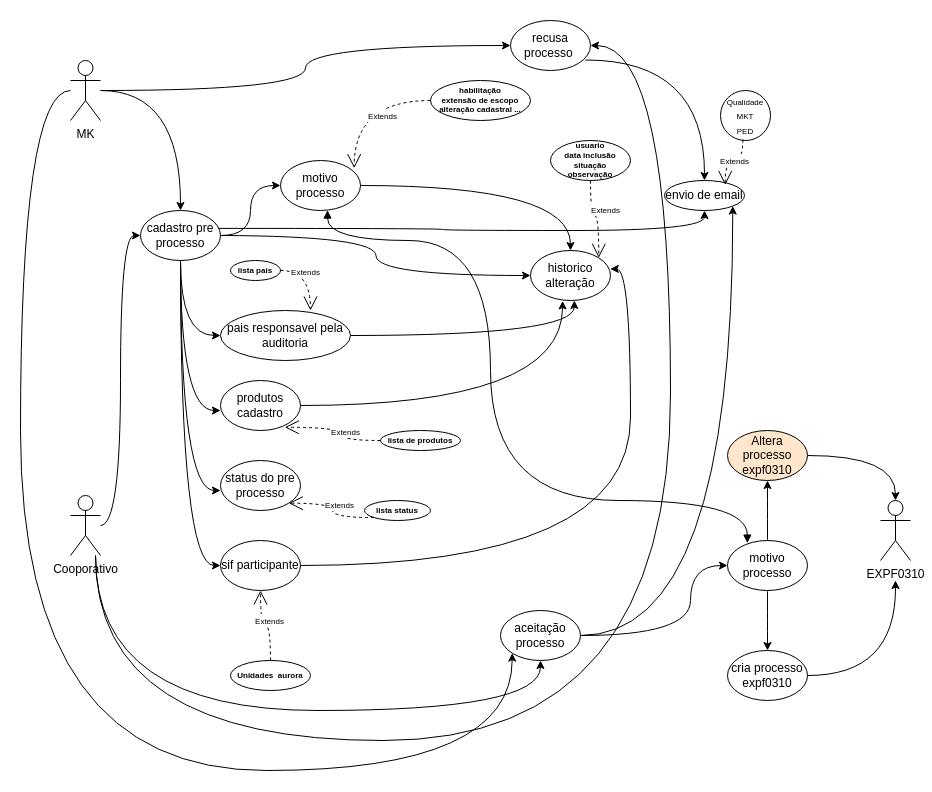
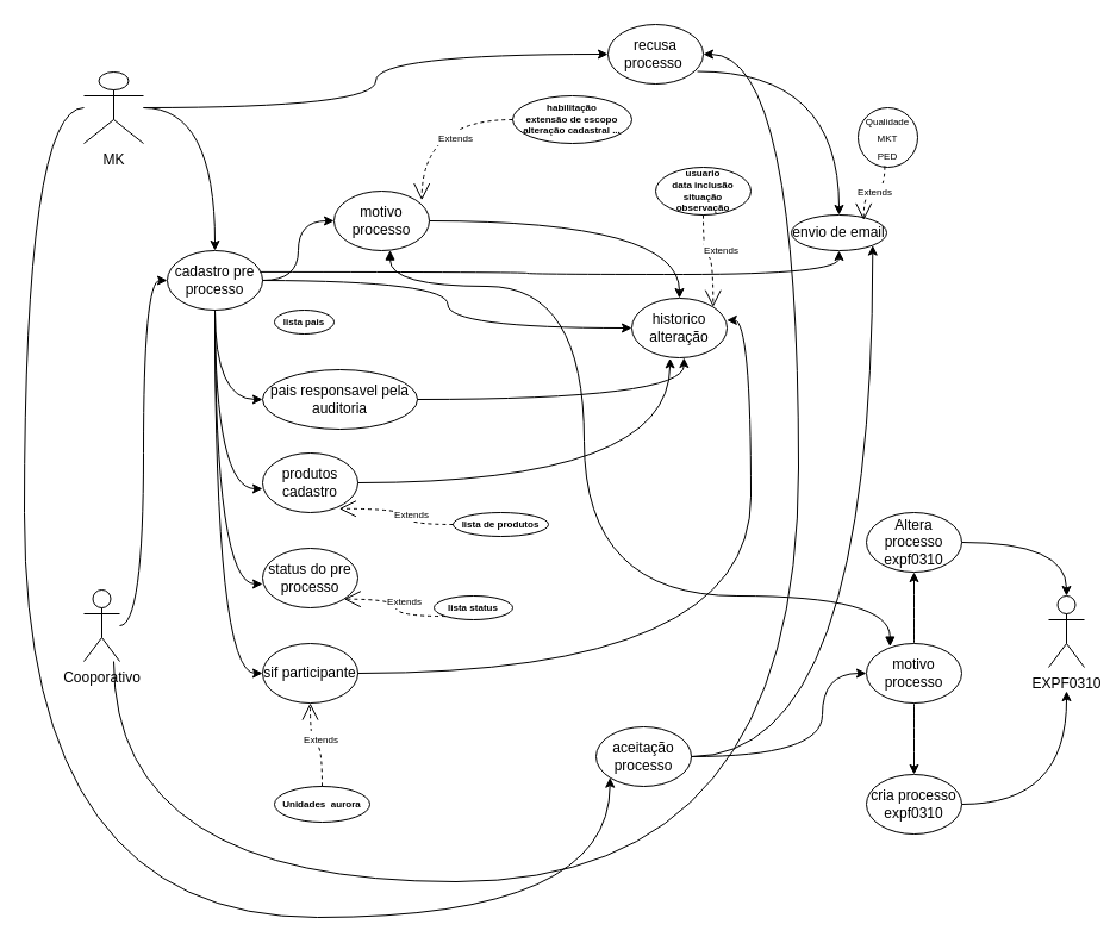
  <mxCell id="0" />
  <mxCell id="1" parent="0" />
  <mxCell id="2" style="edgeStyle=orthogonalEdgeStyle;rounded=0;orthogonalLoop=1;jettySize=auto;html=1;entryX=0.5;entryY=0;entryDx=0;entryDy=0;curved=1;" edge="1" parent="1" source="4" target="13"><mxGeometry relative="1" as="geometry" /></mxCell>
  <mxCell id="3" style="edgeStyle=orthogonalEdgeStyle;rounded=0;orthogonalLoop=1;jettySize=auto;html=1;curved=1;entryX=0;entryY=1;entryDx=0;entryDy=0;" edge="1" parent="1" source="4" target="15"><mxGeometry relative="1" as="geometry"><mxPoint x="30" y="842.286" as="targetPoint" /><Array as="points"><mxPoint x="20" y="90" /><mxPoint x="20" y="770" /><mxPoint x="512" y="770" /></Array></mxGeometry></mxCell>
- <mxCell id="4" value="MK" style="shape=umlActor;verticalLabelPosition=bottom;verticalAlign=top;html=1;outlineConnect=0;" vertex="1" parent="1"><mxGeometry x="70" y="60" width="30" height="60" as="geometry" /></mxCell>
+ <mxCell id="4" value="MK" style="shape=umlActor;verticalLabelPosition=bottom;verticalAlign=top;html=1;outlineConnect=0;" vertex="1" parent="1"><mxGeometry x="70" y="60" width="50" height="60" as="geometry" /></mxCell>
  <mxCell id="5" style="edgeStyle=orthogonalEdgeStyle;rounded=0;orthogonalLoop=1;jettySize=auto;html=1;entryX=0;entryY=0.5;entryDx=0;entryDy=0;curved=1;" edge="1" parent="1" source="8" target="13"><mxGeometry relative="1" as="geometry" /></mxCell>
- <mxCell id="6" style="edgeStyle=orthogonalEdgeStyle;rounded=0;orthogonalLoop=1;jettySize=auto;html=1;entryX=0.5;entryY=1;entryDx=0;entryDy=0;curved=1;" edge="1" parent="1" source="8" target="15"><mxGeometry relative="1" as="geometry"><Array as="points"><mxPoint x="95" y="710" /><mxPoint x="540" y="710" /></Array></mxGeometry></mxCell>
  <mxCell id="7" style="edgeStyle=orthogonalEdgeStyle;rounded=0;orthogonalLoop=1;jettySize=auto;html=1;curved=1;" edge="1" parent="1" source="8" target="17"><mxGeometry relative="1" as="geometry"><Array as="points"><mxPoint x="95" y="740" /><mxPoint x="670" y="740" /><mxPoint x="670" y="45" /></Array></mxGeometry></mxCell>
  <mxCell id="8" value="Cooporativo" style="shape=umlActor;verticalLabelPosition=bottom;verticalAlign=top;html=1;outlineConnect=0;" vertex="1" parent="1"><mxGeometry x="70" y="495" width="30" height="60" as="geometry" /></mxCell>
  <mxCell id="9" style="edgeStyle=orthogonalEdgeStyle;rounded=0;orthogonalLoop=1;jettySize=auto;html=1;curved=1;" edge="1" parent="1" source="13" target="19"><mxGeometry relative="1" as="geometry" /></mxCell>
  <mxCell id="10" style="edgeStyle=orthogonalEdgeStyle;rounded=0;orthogonalLoop=1;jettySize=auto;html=1;entryX=0;entryY=0.5;entryDx=0;entryDy=0;curved=1;" edge="1" parent="1" source="13" target="22"><mxGeometry relative="1" as="geometry" /></mxCell>
  <mxCell id="11" style="edgeStyle=orthogonalEdgeStyle;rounded=0;orthogonalLoop=1;jettySize=auto;html=1;entryX=0;entryY=0.5;entryDx=0;entryDy=0;curved=1;" edge="1" parent="1" source="13" target="26"><mxGeometry relative="1" as="geometry" /></mxCell>
  <mxCell id="12" style="edgeStyle=orthogonalEdgeStyle;rounded=0;orthogonalLoop=1;jettySize=auto;html=1;entryX=0.5;entryY=1;entryDx=0;entryDy=0;exitX=0.976;exitY=0.358;exitDx=0;exitDy=0;exitPerimeter=0;curved=1;" edge="1" parent="1" source="13" target="43"><mxGeometry relative="1" as="geometry" /></mxCell>
  <mxCell id="13" value="cadastro pre processo" style="ellipse;whiteSpace=wrap;html=1;" vertex="1" parent="1"><mxGeometry x="140" y="210" width="80" height="50" as="geometry" /></mxCell>
  <mxCell id="14" style="edgeStyle=orthogonalEdgeStyle;rounded=0;orthogonalLoop=1;jettySize=auto;html=1;entryX=1;entryY=1;entryDx=0;entryDy=0;curved=1;" edge="1" parent="1" source="15" target="43"><mxGeometry relative="1" as="geometry" /></mxCell>
  <mxCell id="15" value="aceitação processo" style="ellipse;whiteSpace=wrap;html=1;" vertex="1" parent="1"><mxGeometry x="500" y="610" width="80" height="50" as="geometry" /></mxCell>
  <mxCell id="16" style="edgeStyle=orthogonalEdgeStyle;rounded=0;orthogonalLoop=1;jettySize=auto;html=1;curved=1;exitX=0.938;exitY=0.79;exitDx=0;exitDy=0;exitPerimeter=0;" edge="1" parent="1" source="17" target="43"><mxGeometry relative="1" as="geometry" /></mxCell>
  <mxCell id="17" value="recusa processo&amp;nbsp;" style="ellipse;whiteSpace=wrap;html=1;" vertex="1" parent="1"><mxGeometry x="510" y="20" width="80" height="50" as="geometry" /></mxCell>
  <mxCell id="18" style="edgeStyle=orthogonalEdgeStyle;rounded=0;orthogonalLoop=1;jettySize=auto;html=1;entryX=0;entryY=0.5;entryDx=0;entryDy=0;curved=1;" edge="1" parent="1" source="4" target="17"><mxGeometry relative="1" as="geometry" /></mxCell>
  <mxCell id="19" value="motivo&lt;br&gt;processo" style="ellipse;whiteSpace=wrap;html=1;" vertex="1" parent="1"><mxGeometry x="280" y="160" width="80" height="50" as="geometry" /></mxCell>
  <mxCell id="20" value="&lt;h6&gt;habilitação&lt;br&gt;extensão de escopo&lt;br&gt;alteração cadastral ...&lt;/h6&gt;" style="ellipse;whiteSpace=wrap;html=1;" vertex="1" parent="1"><mxGeometry x="430" y="80" width="100" height="40" as="geometry" /></mxCell>
  <mxCell id="21" value="&lt;font style=&quot;font-size: 8px;&quot;&gt;Extends&lt;/font&gt;" style="endArrow=open;endSize=12;dashed=1;html=1;rounded=0;entryX=0.921;entryY=0.154;entryDx=0;entryDy=0;entryPerimeter=0;edgeStyle=orthogonalEdgeStyle;curved=1;" edge="1" parent="1" source="20" target="19"><mxGeometry x="-0.329" y="15" width="160" relative="1" as="geometry"><mxPoint x="350" y="120" as="sourcePoint" /><mxPoint x="510" y="120" as="targetPoint" /><mxPoint as="offset" /></mxGeometry></mxCell>
  <mxCell id="22" value="sif participante" style="ellipse;whiteSpace=wrap;html=1;" vertex="1" parent="1"><mxGeometry x="220" y="540" width="80" height="50" as="geometry" /></mxCell>
  <mxCell id="23" value="produtos cadastro" style="ellipse;whiteSpace=wrap;html=1;" vertex="1" parent="1"><mxGeometry x="220" y="380" width="80" height="50" as="geometry" /></mxCell>
  <mxCell id="24" value="status do pre processo" style="ellipse;whiteSpace=wrap;html=1;" vertex="1" parent="1"><mxGeometry x="220" y="460" width="80" height="50" as="geometry" /></mxCell>
  <mxCell id="25" value="historico alteração" style="ellipse;whiteSpace=wrap;html=1;" vertex="1" parent="1"><mxGeometry x="530" y="250" width="80" height="50" as="geometry" /></mxCell>
  <mxCell id="26" value="pais responsavel pela auditoria" style="ellipse;whiteSpace=wrap;html=1;" vertex="1" parent="1"><mxGeometry x="220" y="310" width="130" height="50" as="geometry" /></mxCell>
  <mxCell id="27" style="edgeStyle=orthogonalEdgeStyle;rounded=0;orthogonalLoop=1;jettySize=auto;html=1;entryX=0;entryY=0.5;entryDx=0;entryDy=0;curved=1;" edge="1" parent="1" target="25"><mxGeometry relative="1" as="geometry"><mxPoint x="220" y="235" as="sourcePoint" /></mxGeometry></mxCell>
  <mxCell id="28" style="edgeStyle=orthogonalEdgeStyle;rounded=0;orthogonalLoop=1;jettySize=auto;html=1;entryX=0.548;entryY=1;entryDx=0;entryDy=0;entryPerimeter=0;curved=1;" edge="1" parent="1" source="26" target="25"><mxGeometry relative="1" as="geometry" /></mxCell>
  <mxCell id="29" style="edgeStyle=orthogonalEdgeStyle;rounded=0;orthogonalLoop=1;jettySize=auto;html=1;entryX=0.5;entryY=0;entryDx=0;entryDy=0;curved=1;" edge="1" parent="1" source="19" target="25"><mxGeometry relative="1" as="geometry" /></mxCell>
  <mxCell id="30" style="edgeStyle=orthogonalEdgeStyle;rounded=0;orthogonalLoop=1;jettySize=auto;html=1;entryX=0.997;entryY=0.368;entryDx=0;entryDy=0;entryPerimeter=0;curved=1;" edge="1" parent="1" source="22" target="25"><mxGeometry relative="1" as="geometry" /></mxCell>
  <mxCell id="31" style="edgeStyle=orthogonalEdgeStyle;rounded=0;orthogonalLoop=1;jettySize=auto;html=1;entryX=0;entryY=0.6;entryDx=0;entryDy=0;entryPerimeter=0;curved=1;" edge="1" parent="1" source="13" target="23"><mxGeometry relative="1" as="geometry" /></mxCell>
  <mxCell id="32" style="edgeStyle=orthogonalEdgeStyle;rounded=0;orthogonalLoop=1;jettySize=auto;html=1;entryX=0;entryY=0.6;entryDx=0;entryDy=0;entryPerimeter=0;curved=1;" edge="1" parent="1" source="13" target="24"><mxGeometry relative="1" as="geometry" /></mxCell>
  <mxCell id="33" style="edgeStyle=orthogonalEdgeStyle;rounded=0;orthogonalLoop=1;jettySize=auto;html=1;entryX=0.401;entryY=1.008;entryDx=0;entryDy=0;entryPerimeter=0;curved=1;" edge="1" parent="1" source="23" target="25"><mxGeometry relative="1" as="geometry" /></mxCell>
  <mxCell id="34" value="&lt;h6&gt;usuario&lt;br&gt;data inclusão&lt;br&gt;situação&lt;br&gt;observação&lt;/h6&gt;" style="ellipse;whiteSpace=wrap;html=1;" vertex="1" parent="1"><mxGeometry x="550" y="140" width="80" height="40" as="geometry" /></mxCell>
  <mxCell id="35" value="&lt;font style=&quot;font-size: 8px;&quot;&gt;Extends&lt;/font&gt;" style="endArrow=open;endSize=12;dashed=1;html=1;rounded=0;entryX=1;entryY=0;entryDx=0;entryDy=0;edgeStyle=orthogonalEdgeStyle;curved=1;" edge="1" parent="1" source="34" target="25"><mxGeometry x="-0.329" y="15" width="160" relative="1" as="geometry"><mxPoint x="594" y="187" as="sourcePoint" /><mxPoint x="518" y="260" as="targetPoint" /><mxPoint as="offset" /></mxGeometry></mxCell>
  <mxCell id="36" value="&lt;h6&gt;Unidades&amp;nbsp; aurora&lt;/h6&gt;" style="ellipse;whiteSpace=wrap;html=1;" vertex="1" parent="1"><mxGeometry x="230" y="660" width="80" height="30" as="geometry" /></mxCell>
  <mxCell id="37" value="&lt;font style=&quot;font-size: 8px;&quot;&gt;Extends&lt;/font&gt;" style="endArrow=open;endSize=12;dashed=1;html=1;rounded=0;entryX=0.5;entryY=1;entryDx=0;entryDy=0;edgeStyle=orthogonalEdgeStyle;curved=1;" edge="1" parent="1" source="36" target="22"><mxGeometry x="-0.103" y="-5" width="160" relative="1" as="geometry"><mxPoint x="405" y="657" as="sourcePoint" /><mxPoint x="290" y="717" as="targetPoint" /><mxPoint as="offset" /></mxGeometry></mxCell>
  <mxCell id="38" value="&lt;h6&gt;lista de produtos&lt;/h6&gt;" style="ellipse;whiteSpace=wrap;html=1;" vertex="1" parent="1"><mxGeometry x="380" y="430" width="80" height="20" as="geometry" /></mxCell>
  <mxCell id="39" value="&lt;font style=&quot;font-size: 8px;&quot;&gt;Extends&lt;/font&gt;" style="endArrow=open;endSize=12;dashed=1;html=1;rounded=0;entryX=0.804;entryY=0.935;entryDx=0;entryDy=0;edgeStyle=orthogonalEdgeStyle;curved=1;entryPerimeter=0;" edge="1" parent="1" source="38" target="23"><mxGeometry x="-0.103" y="-5" width="160" relative="1" as="geometry"><mxPoint x="565" y="413.6" as="sourcePoint" /><mxPoint x="342.56" y="330" as="targetPoint" /><mxPoint as="offset" /></mxGeometry></mxCell>
  <mxCell id="40" style="edgeStyle=orthogonalEdgeStyle;rounded=0;orthogonalLoop=1;jettySize=auto;html=1;curved=1;" edge="1" parent="1" source="41"><mxGeometry relative="1" as="geometry"><mxPoint x="895" y="580" as="targetPoint" /></mxGeometry></mxCell>
  <mxCell id="41" value="cria processo expf0310" style="ellipse;whiteSpace=wrap;html=1;" vertex="1" parent="1"><mxGeometry x="727" y="650" width="80" height="50" as="geometry" /></mxCell>
  <mxCell id="42" value="EXPF0310" style="shape=umlActor;verticalLabelPosition=bottom;verticalAlign=top;html=1;outlineConnect=0;" vertex="1" parent="1"><mxGeometry x="880" y="500" width="30" height="60" as="geometry" /></mxCell>
  <mxCell id="43" value="envio de email" style="ellipse;whiteSpace=wrap;html=1;" vertex="1" parent="1"><mxGeometry x="664" y="180" width="80" height="30" as="geometry" /></mxCell>
  <mxCell id="44" value="&lt;h6&gt;lista pais&lt;/h6&gt;" style="ellipse;whiteSpace=wrap;html=1;" vertex="1" parent="1"><mxGeometry x="230" y="260" width="50" height="20" as="geometry" /></mxCell>
- <mxCell id="45" value="&lt;font style=&quot;font-size: 8px;&quot;&gt;Extends&lt;/font&gt;" style="endArrow=open;endSize=12;dashed=1;html=1;rounded=0;entryX=0.692;entryY=0;entryDx=0;entryDy=0;edgeStyle=orthogonalEdgeStyle;curved=1;entryPerimeter=0;exitX=1;exitY=0.5;exitDx=0;exitDy=0;" edge="1" parent="1" source="44" target="26"><mxGeometry x="-0.103" y="-5" width="160" relative="1" as="geometry"><mxPoint x="405" y="247" as="sourcePoint" /><mxPoint x="260" y="180" as="targetPoint" /><mxPoint as="offset" /></mxGeometry></mxCell>
  <mxCell id="46" value="&lt;h6&gt;lista status&lt;/h6&gt;" style="ellipse;whiteSpace=wrap;html=1;" vertex="1" parent="1"><mxGeometry x="364" y="500" width="66" height="20" as="geometry" /></mxCell>
  <mxCell id="47" value="&lt;font style=&quot;font-size: 8px;&quot;&gt;Extends&lt;/font&gt;" style="endArrow=open;endSize=12;dashed=1;html=1;rounded=0;entryX=1;entryY=1;entryDx=0;entryDy=0;edgeStyle=orthogonalEdgeStyle;curved=1;exitX=0;exitY=1;exitDx=0;exitDy=0;" edge="1" parent="1" source="46" target="24"><mxGeometry x="-0.304" y="-13" width="160" relative="1" as="geometry"><mxPoint x="486" y="250" as="sourcePoint" /><mxPoint x="410" y="323" as="targetPoint" /><mxPoint as="offset" /></mxGeometry></mxCell>
  <mxCell id="48" value="&lt;font style=&quot;font-size: 8px;&quot;&gt;Qualidade&lt;br&gt;MKT&lt;br&gt;PED&lt;/font&gt;" style="ellipse;whiteSpace=wrap;html=1;" vertex="1" parent="1"><mxGeometry x="720" y="90" width="50" height="50" as="geometry" /></mxCell>
  <mxCell id="49" value="&lt;font style=&quot;font-size: 8px;&quot;&gt;Extends&lt;/font&gt;" style="endArrow=open;endSize=12;dashed=1;html=1;rounded=0;edgeStyle=orthogonalEdgeStyle;curved=1;exitX=0.448;exitY=0.979;exitDx=0;exitDy=0;exitPerimeter=0;entryX=0.759;entryY=0.149;entryDx=0;entryDy=0;entryPerimeter=0;" edge="1" parent="1" source="48" target="43"><mxGeometry x="-0.098" width="160" relative="1" as="geometry"><mxPoint x="809.5" y="180" as="sourcePoint" /><mxPoint x="818.5" y="257" as="targetPoint" /><mxPoint as="offset" /></mxGeometry></mxCell>
  <mxCell id="50" style="edgeStyle=orthogonalEdgeStyle;rounded=0;orthogonalLoop=1;jettySize=auto;html=1;curved=1;" edge="1" parent="1" source="51" target="42"><mxGeometry relative="1" as="geometry" /></mxCell>
- <mxCell id="51" value="Altera processo expf0310" style="ellipse;whiteSpace=wrap;html=1;fillColor=#ffe6cc;" vertex="1" parent="1"><mxGeometry x="727" y="430" width="80" height="50" as="geometry" /></mxCell>
+ <mxCell id="51" value="Altera processo expf0310" style="ellipse;whiteSpace=wrap;html=1;" vertex="1" parent="1"><mxGeometry x="727" y="430" width="80" height="50" as="geometry" /></mxCell>
  <mxCell id="52" style="edgeStyle=orthogonalEdgeStyle;rounded=0;orthogonalLoop=1;jettySize=auto;html=1;entryX=0.5;entryY=0;entryDx=0;entryDy=0;curved=1;" edge="1" parent="1" source="54" target="41"><mxGeometry relative="1" as="geometry" /></mxCell>
  <mxCell id="53" style="edgeStyle=orthogonalEdgeStyle;rounded=0;orthogonalLoop=1;jettySize=auto;html=1;entryX=0.5;entryY=1;entryDx=0;entryDy=0;curved=1;" edge="1" parent="1" source="54" target="51"><mxGeometry relative="1" as="geometry" /></mxCell>
  <mxCell id="54" value="motivo processo" style="ellipse;whiteSpace=wrap;html=1;" vertex="1" parent="1"><mxGeometry x="727" y="540" width="80" height="50" as="geometry" /></mxCell>
  <mxCell id="55" style="edgeStyle=orthogonalEdgeStyle;rounded=0;orthogonalLoop=1;jettySize=auto;html=1;curved=1;entryX=0;entryY=0.5;entryDx=0;entryDy=0;" edge="1" parent="1" source="15" target="54"><mxGeometry relative="1" as="geometry"><mxPoint x="720" y="565" as="targetPoint" /><Array as="points"><mxPoint x="690" y="635" /><mxPoint x="690" y="565" /></Array></mxGeometry></mxCell>
  <mxCell id="56" value="" style="endArrow=block;startArrow=block;endFill=1;startFill=1;html=1;rounded=0;edgeStyle=orthogonalEdgeStyle;elbow=vertical;exitX=0.588;exitY=0.992;exitDx=0;exitDy=0;entryX=0.248;entryY=0.051;entryDx=0;entryDy=0;curved=1;entryPerimeter=0;exitPerimeter=0;" edge="1" parent="1" source="19" target="54"><mxGeometry width="160" relative="1" as="geometry"><mxPoint x="440" y="393.6" as="sourcePoint" /><mxPoint x="763" y="520" as="targetPoint" /><Array as="points"><mxPoint x="327" y="240" /><mxPoint x="490" y="240" /><mxPoint x="490" y="500" /><mxPoint x="747" y="500" /></Array></mxGeometry></mxCell>
